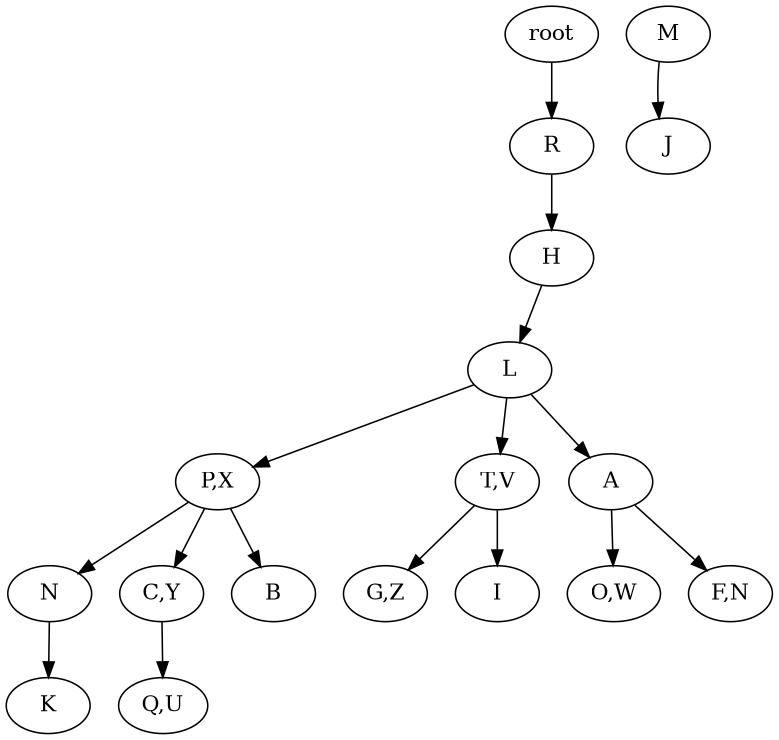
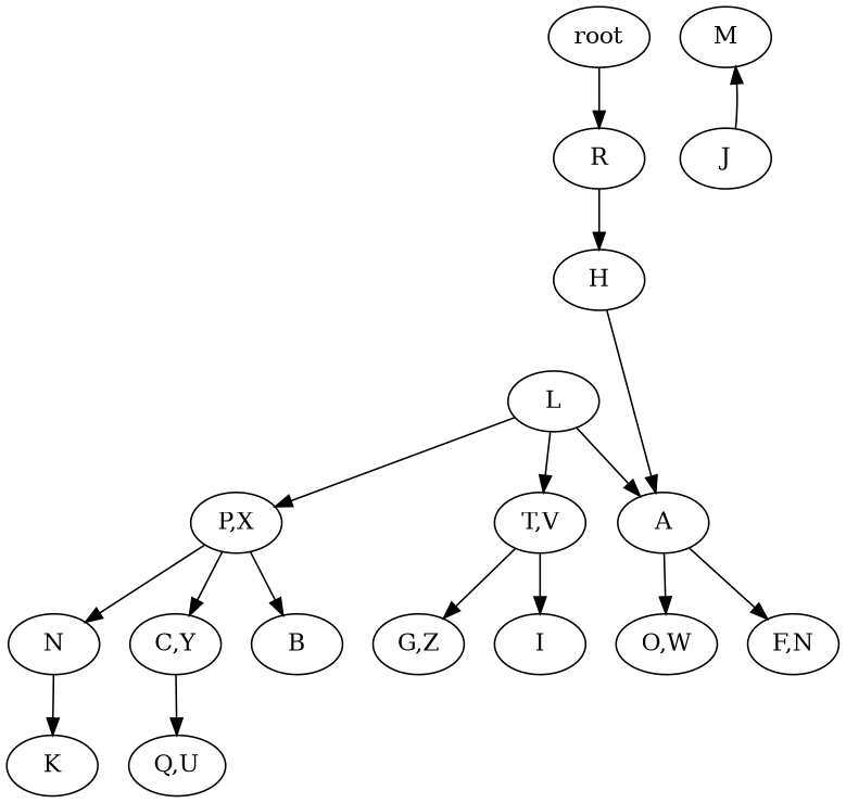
  strict digraph {
    n1 [label=root]
    n2 [label=R]
    n3 [label=H]
    n4 [label=L]
    n5 [label=M]
    n6 [label=J]
    n7 [label="P,X"]
    n8 [label="T,V"]
    n9 [label=A]
    n10 [label=N]
    n11 [label="C,Y"]
    n12 [label=B]
    n13 [label="G,Z"]
    n14 [label=I]
    n15 [label="O,W"]
    n16 [label="F,N"]
    n17 [label=K]
    n18 [label="Q,U"]
    n1 -> n2
    n2 -> n3
-   n3 -> n4
+   n3 -> n9
    n4 -> n7
    n4 -> n8
    n4 -> n9
-   n5 -> n6
+   n6 -> n5
    n7 -> n10
    n7 -> n11
    n7 -> n12
    n8 -> n13
    n8 -> n14
    n9 -> n15
    n9 -> n16
    n10 -> n17
    n11 -> n18
  }
